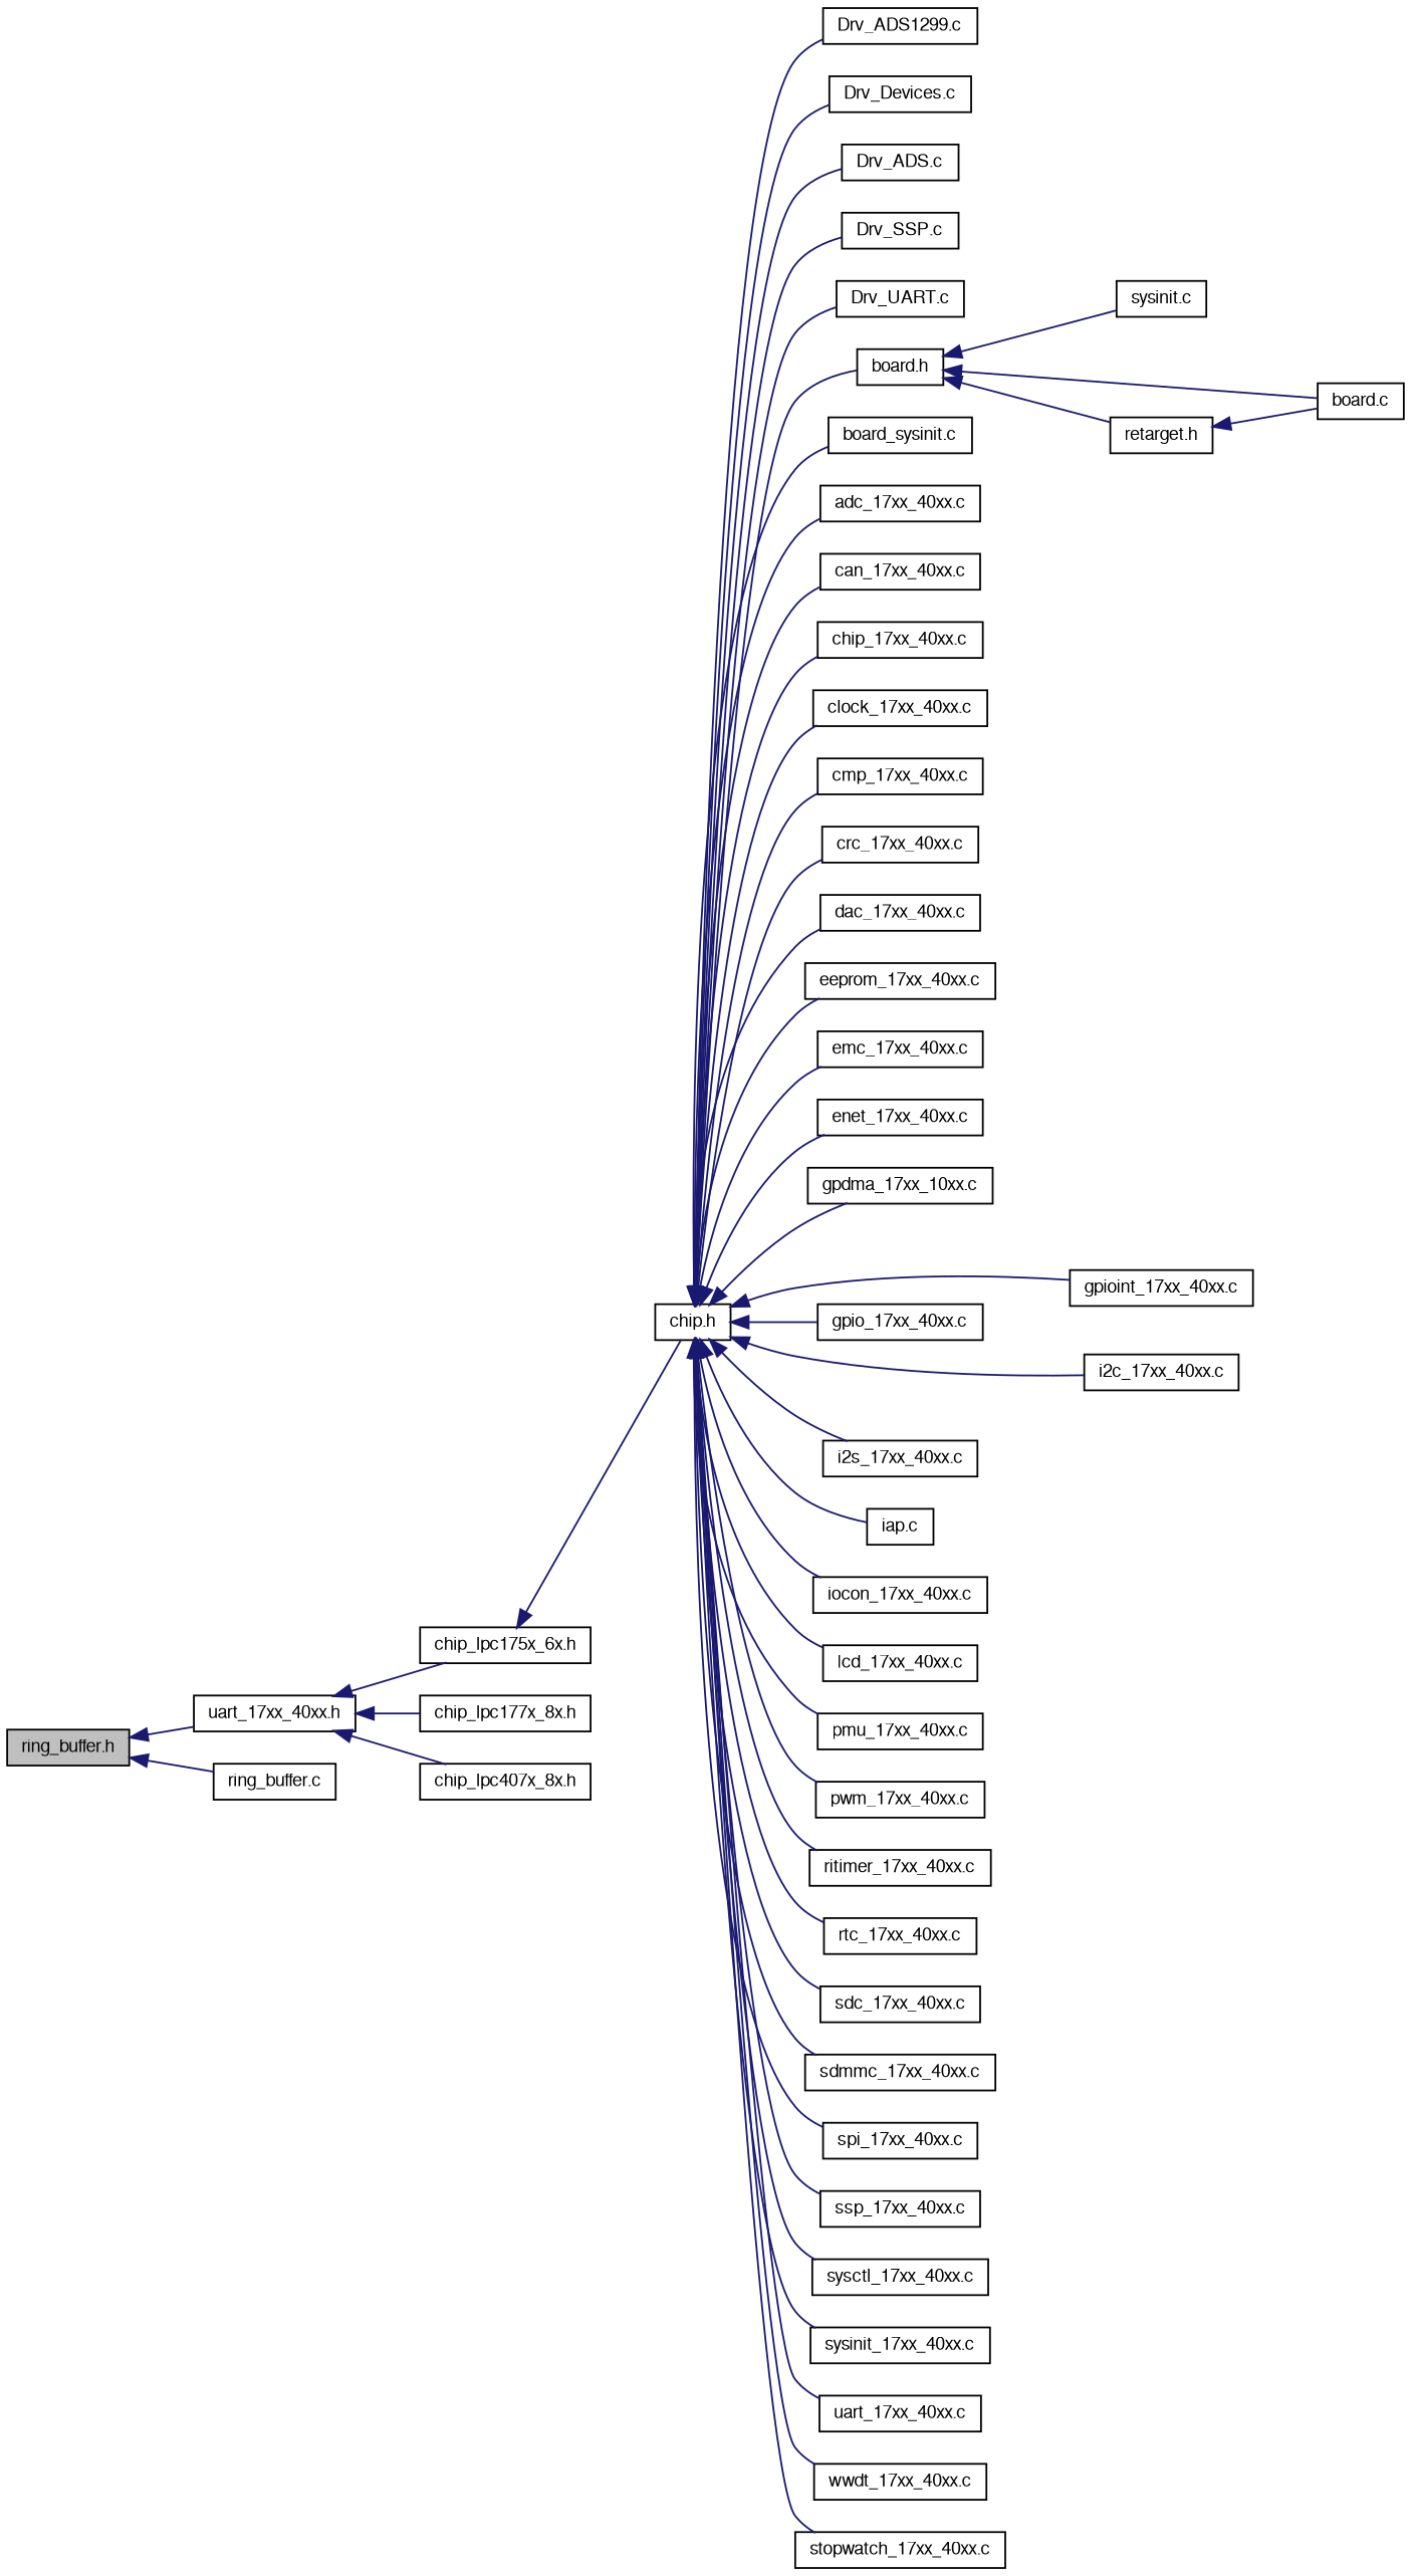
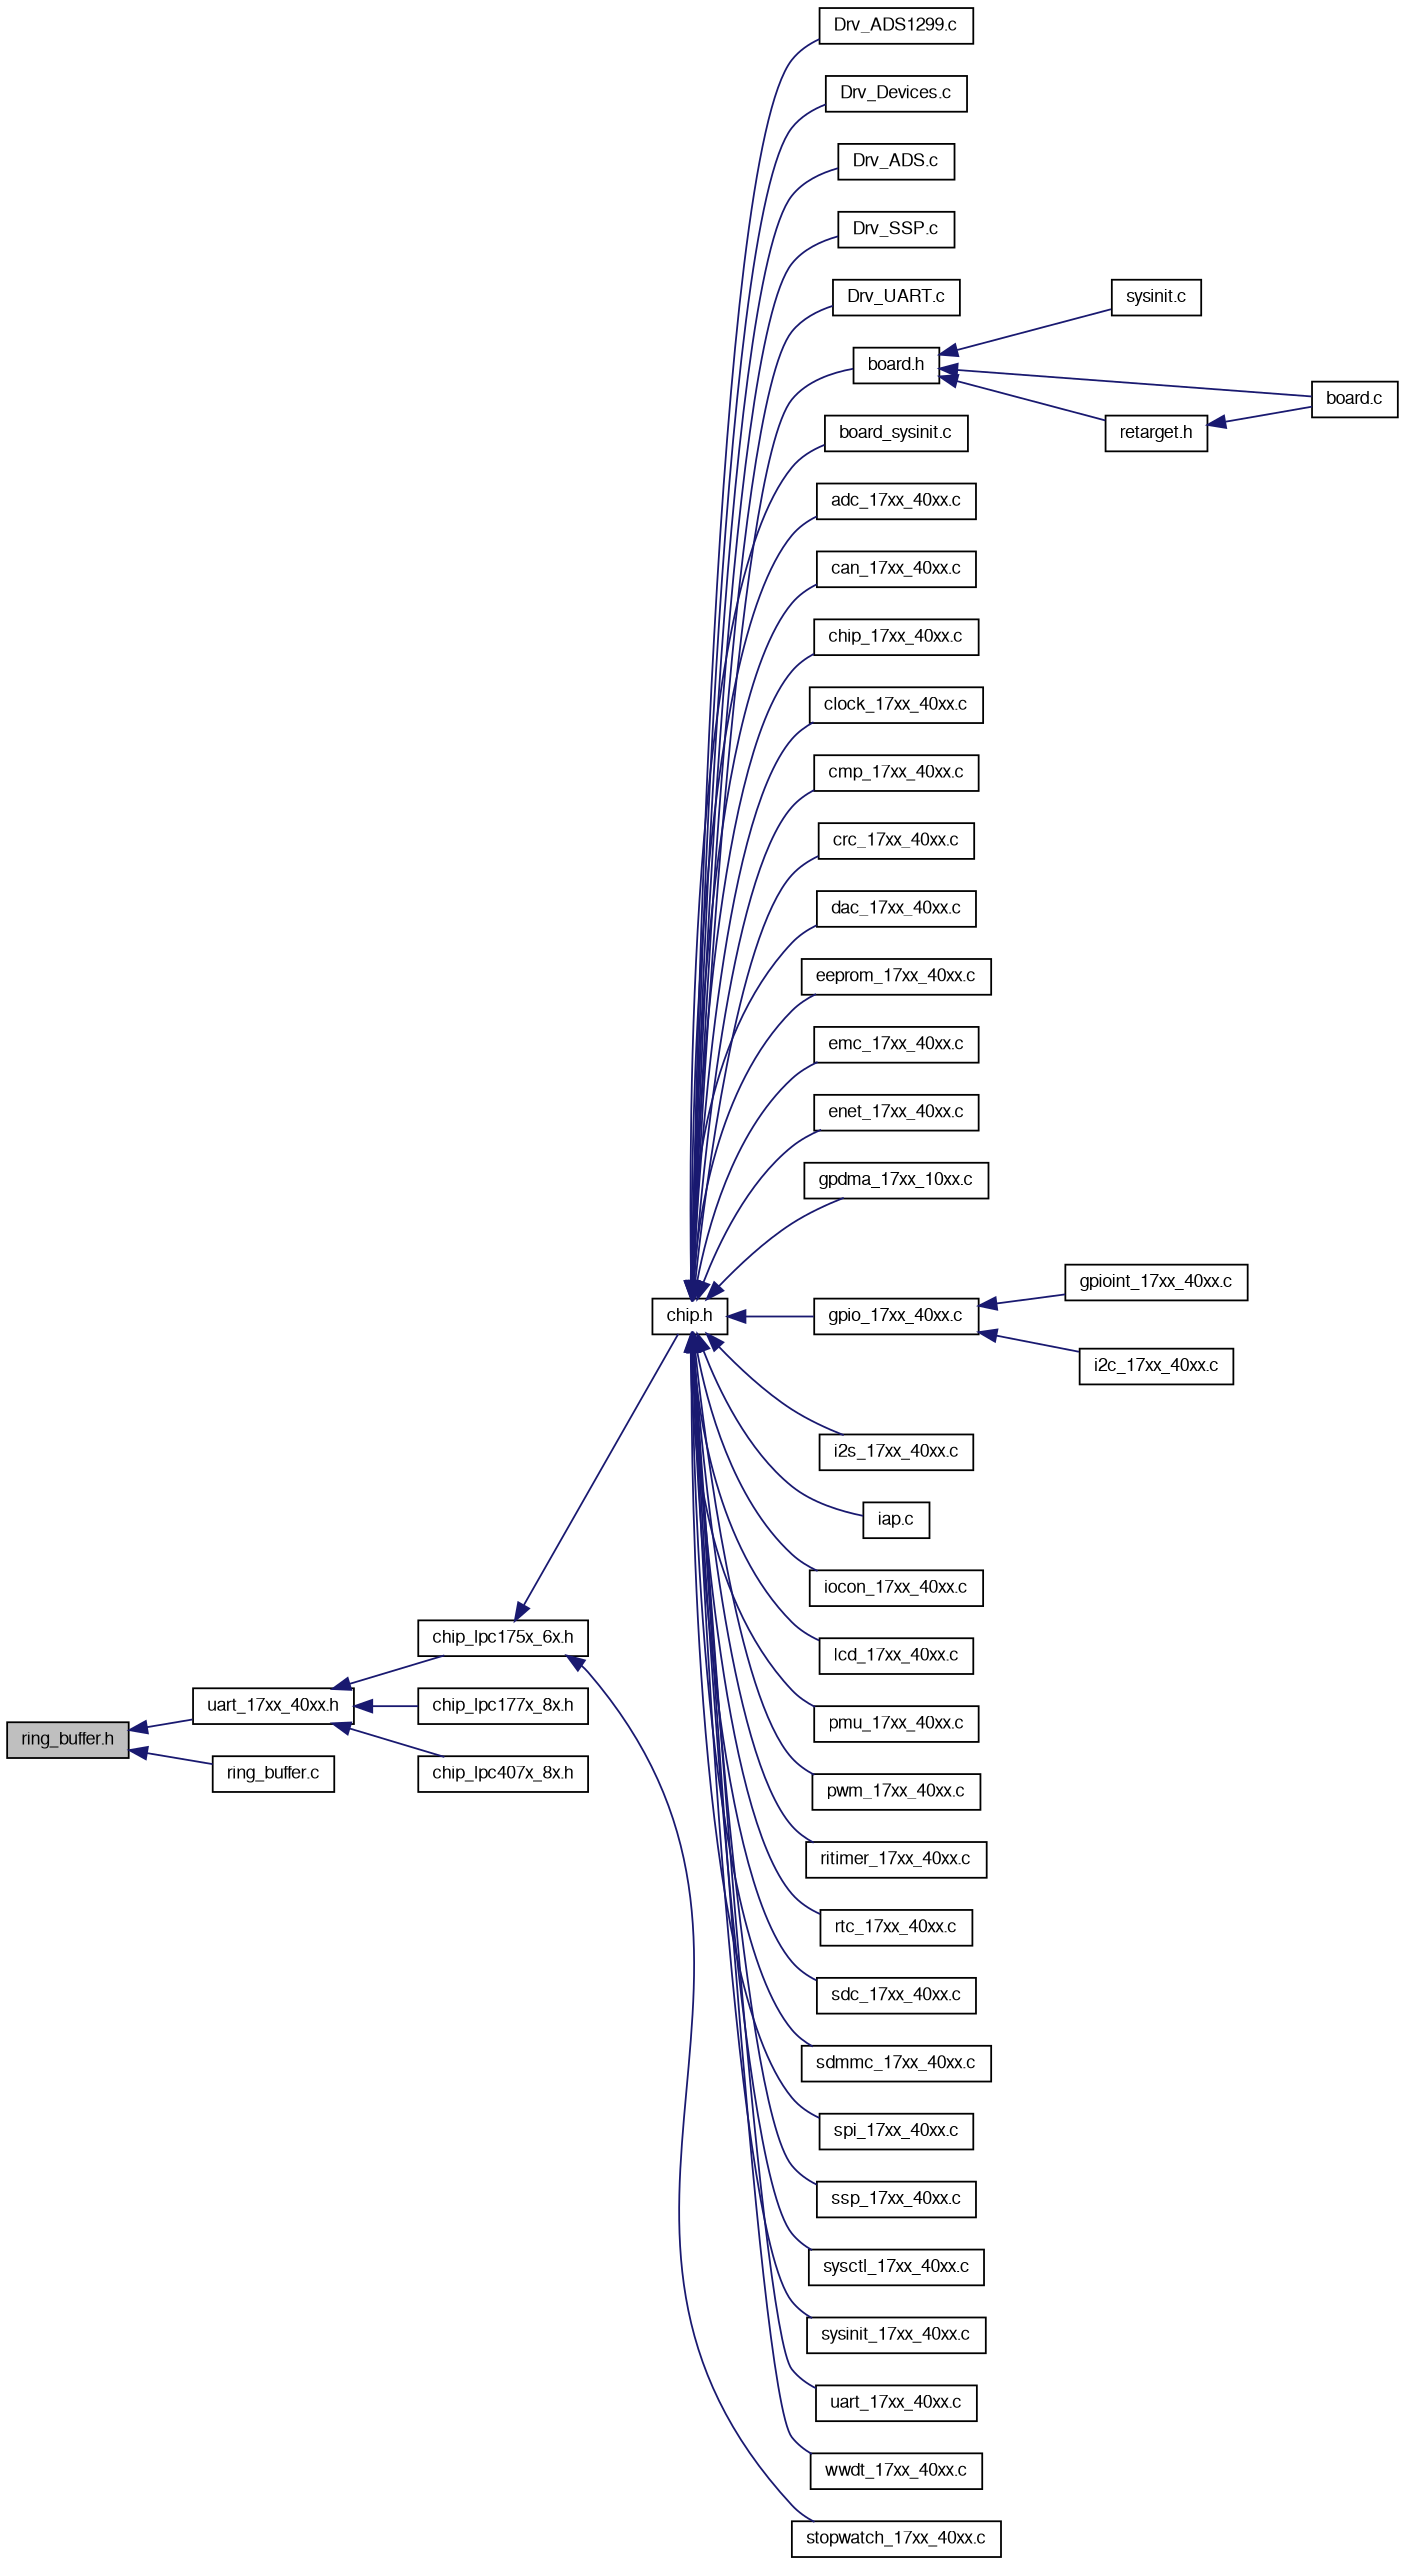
  digraph {
    rankdir=LR
    node [color=black fillcolor=white fontname=FreeSans fontsize=10 shape=record style=filled]
    edge [color=midnightblue dir=back fontname=FreeSans fontsize=10 labelfontname=FreeSans labelfontsize=10 style=solid]
    n1 [fillcolor=grey75 fontcolor=black height=0.2 label="ring_buffer.h" width=0.4]
    n2 [height=0.2 label="uart_17xx_40xx.h" width=0.4]
    n3 [height=0.2 label="ring_buffer.c" width=0.4]
    n4 [height=0.2 label="chip_lpc175x_6x.h" width=0.4]
    n5 [height=0.2 label="chip_lpc177x_8x.h" width=0.4]
    n6 [height=0.2 label="chip_lpc407x_8x.h" width=0.4]
    n7 [height=0.2 label="chip.h" width=0.4]
    n8 [height=0.2 label="Drv_ADS1299.c" width=0.4]
    n9 [height=0.2 label="Drv_Devices.c" width=0.4]
    n10 [height=0.2 label="Drv_ADS.c" width=0.4]
    n11 [height=0.2 label="Drv_SSP.c" width=0.4]
    n12 [height=0.2 label="Drv_UART.c" width=0.4]
    n13 [height=0.2 label="board.h" width=0.4]
    n14 [height=0.2 label="board_sysinit.c" width=0.4]
    n15 [height=0.2 label="adc_17xx_40xx.c" width=0.4]
    n16 [height=0.2 label="can_17xx_40xx.c" width=0.4]
    n17 [height=0.2 label="chip_17xx_40xx.c" width=0.4]
    n18 [height=0.2 label="clock_17xx_40xx.c" width=0.4]
    n19 [height=0.2 label="cmp_17xx_40xx.c" width=0.4]
    n20 [height=0.2 label="crc_17xx_40xx.c" width=0.4]
    n21 [height=0.2 label="dac_17xx_40xx.c" width=0.4]
    n22 [height=0.2 label="eeprom_17xx_40xx.c" width=0.4]
    n23 [height=0.2 label="emc_17xx_40xx.c" width=0.4]
    n24 [height=0.2 label="enet_17xx_40xx.c" width=0.4]
    n25 [height=0.2 label="gpdma_17xx_10xx.c" width=0.4]
    n26 [height=0.2 label="gpio_17xx_40xx.c" width=0.4]
    n27 [height=0.2 label="gpioint_17xx_40xx.c" width=0.4]
    n28 [height=0.2 label="i2c_17xx_40xx.c" width=0.4]
    n29 [height=0.2 label="i2s_17xx_40xx.c" width=0.4]
    n30 [height=0.2 label="iap.c" width=0.4]
    n31 [height=0.2 label="iocon_17xx_40xx.c" width=0.4]
    n32 [height=0.2 label="lcd_17xx_40xx.c" width=0.4]
    n33 [height=0.2 label="pmu_17xx_40xx.c" width=0.4]
    n34 [height=0.2 label="pwm_17xx_40xx.c" width=0.4]
    n35 [height=0.2 label="ritimer_17xx_40xx.c" width=0.4]
    n36 [height=0.2 label="rtc_17xx_40xx.c" width=0.4]
    n37 [height=0.2 label="sdc_17xx_40xx.c" width=0.4]
    n38 [height=0.2 label="sdmmc_17xx_40xx.c" width=0.4]
    n39 [height=0.2 label="spi_17xx_40xx.c" width=0.4]
    n40 [height=0.2 label="ssp_17xx_40xx.c" width=0.4]
    n41 [height=0.2 label="stopwatch_17xx_40xx.c" width=0.4]
    n42 [height=0.2 label="sysctl_17xx_40xx.c" width=0.4]
    n43 [height=0.2 label="sysinit_17xx_40xx.c" width=0.4]
    n44 [height=0.2 label="uart_17xx_40xx.c" width=0.4]
    n45 [height=0.2 label="wwdt_17xx_40xx.c" width=0.4]
    n46 [height=0.2 label="sysinit.c" width=0.4]
    n47 [height=0.2 label="board.c" width=0.4]
    n48 [height=0.2 label="retarget.h" width=0.4]
    n1 -> n2
    n1 -> n3
    n2 -> n4
    n2 -> n5
    n2 -> n6
    n4 -> n7
    n7 -> n8
    n7 -> n9
    n7 -> n10
    n7 -> n11
    n7 -> n12
    n7 -> n13
    n7 -> n14
    n7 -> n15
    n7 -> n16
    n7 -> n17
    n7 -> n18
    n7 -> n19
    n7 -> n20
    n7 -> n21
    n7 -> n22
    n7 -> n23
    n7 -> n24
    n7 -> n25
    n7 -> n26
-   n7 -> n27
-   n7 -> n28
+   n26 -> n27
+   n26 -> n28
    n7 -> n29
    n7 -> n30
    n7 -> n31
    n7 -> n32
    n7 -> n33
    n7 -> n34
    n7 -> n35
    n7 -> n36
    n7 -> n37
    n7 -> n38
    n7 -> n39
    n7 -> n40
-   n7 -> n41
+   n4 -> n41
    n7 -> n42
    n7 -> n43
    n7 -> n44
    n7 -> n45
    n13 -> n46
    n13 -> n47
    n13 -> n48
    n48 -> n47
  }
